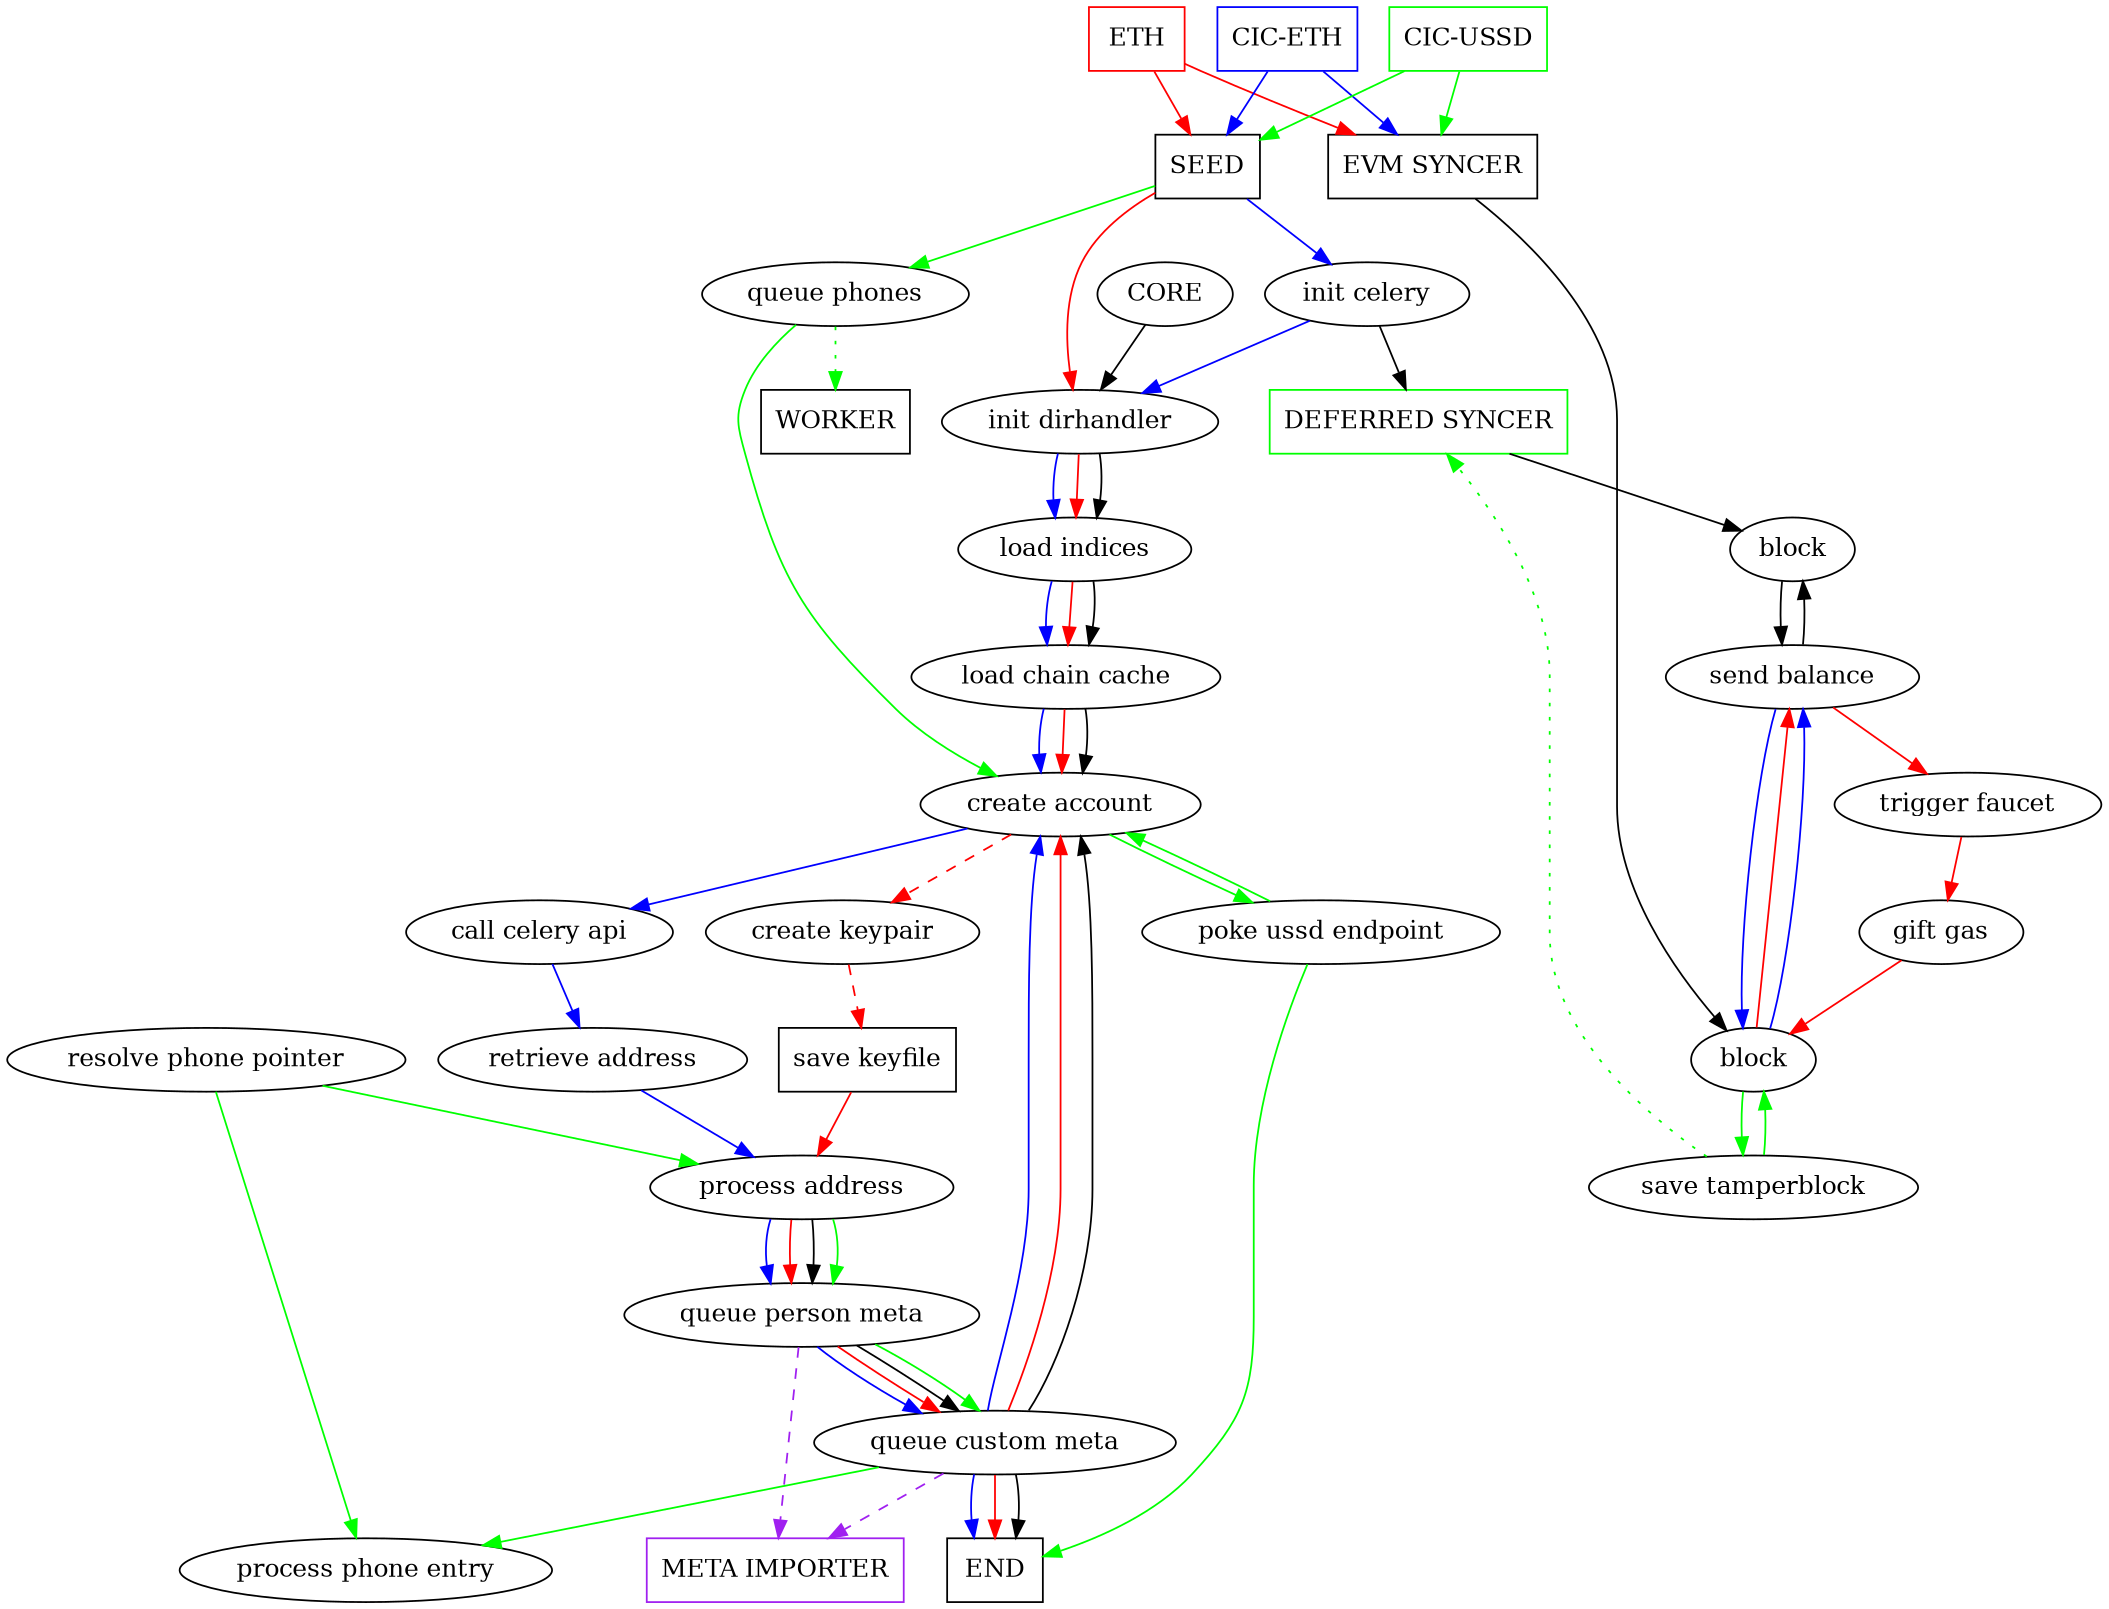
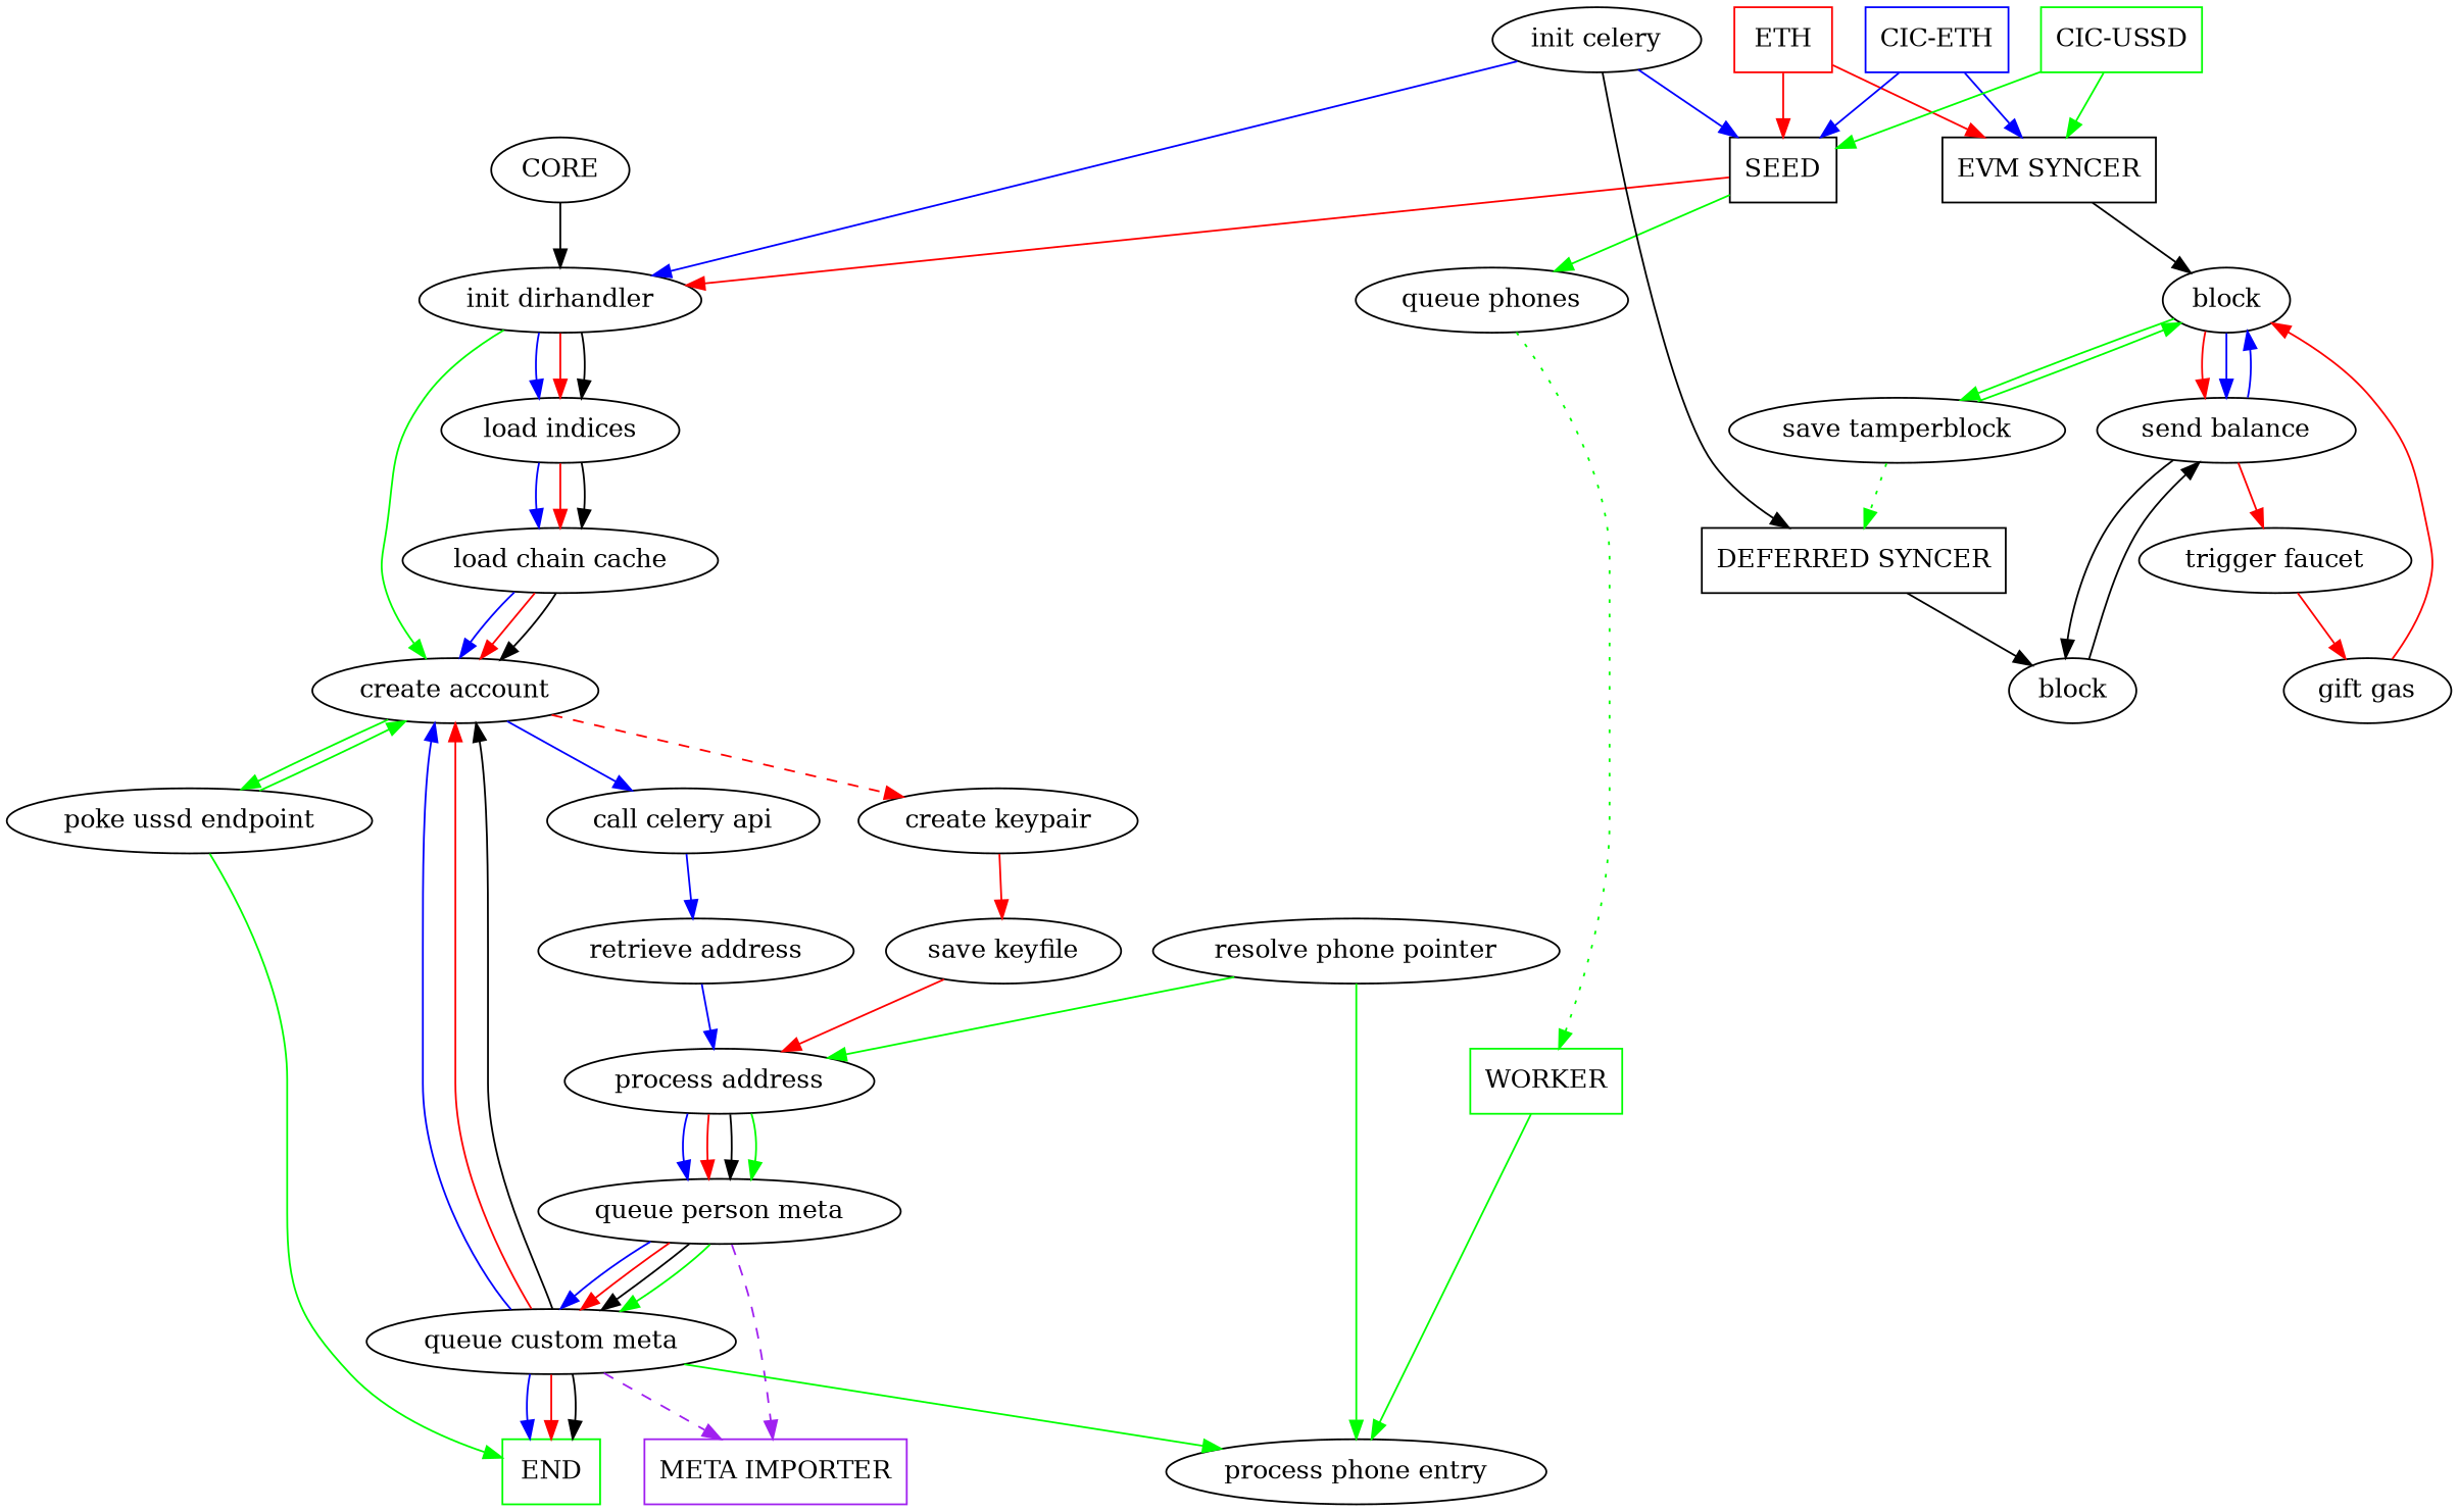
  digraph {
    edge [color=red]
    ETH [color=red shape=rectangle]
    SEED [shape=rectangle]
    n3 [label="EVM SYNCER" shape=rectangle]
    n4 [label="init dirhandler"]
    n5 [label="queue phones"]
    n6 [label="init celery"]
    block
    n8 [color=blue label="CIC-ETH" shape=rectangle]
    n9 [color=green label="CIC-USSD" shape=rectangle]
    n10 [label="load indices"]
    CORE
-   n12 [label="DEFERRED SYNCER" shape=rectangle color=green]
+   n12 [label="DEFERRED SYNCER" shape=rectangle]
    n13 [label=block]
    n14 [color=purple label="META IMPORTER" shape=rectangle]
    n15 [label="create account"]
-   n16 [color=black label=WORKER shape=rectangle]
+   n16 [color=green label=WORKER shape=rectangle]
    n17 [label="create keypair"]
    n18 [label="call celery api"]
    n19 [label="poke ussd endpoint"]
    n20 [label="process phone entry"]
    n21 [label="load chain cache"]
-   n22 [label="save keyfile" shape=box]
+   n22 [label="save keyfile"]
    n23 [label="retrieve address"]
-   n24 [label=END shape=rectangle]
+   n24 [label=END shape=rectangle color=green]
    n25 [label="process address"]
    n26 [label="queue person meta"]
    n27 [label="queue custom meta"]
    n28 [label="resolve phone pointer"]
    n29 [label="send balance"]
    n30 [label="save tamperblock"]
    n31 [label="trigger faucet"]
    n32 [label="gift gas"]
    ETH -> SEED
    ETH -> n3
    SEED -> n4
    SEED -> n5 [color=green]
-   SEED -> n6 [color=blue]
+   n6 -> SEED [color=blue]
    n3 -> block [color=""]
    n4 -> n10 [color=blue]
    n4 -> n10
    n4 -> n10 [color=black]
-   n5 -> n15 [color=green]
+   n4 -> n15 [color=green]
    n5 -> n16 [color=green style=dotted]
    n6 -> n4 [color=blue]
    n6 -> n12 [color=""]
    block -> n29
    block -> n29 [color=blue]
    block -> n30 [color=green]
    n8 -> SEED [color=blue]
    n8 -> n3 [color=blue]
    n9 -> SEED [color=green]
    n9 -> n3 [color=green]
    n10 -> n21 [color=blue]
    n10 -> n21
    n10 -> n21 [color=black]
    CORE -> n4 [color=""]
    n12 -> n13 [color=""]
    n13 -> n29 [color=""]
    n15 -> n17 [style=dashed]
    n15 -> n18 [color=blue]
    n15 -> n19 [color=green]
-   n17 -> n22 [style=dashed]
+   n16 -> n20 [color=green]
+   n17 -> n22
    n18 -> n23 [color=blue]
    n19 -> n15 [color=green]
    n19 -> n24 [color=green]
    n21 -> n15 [color=blue]
    n21 -> n15
    n21 -> n15 [color=black]
    n22 -> n25
    n23 -> n25 [color=blue]
    n25 -> n26 [color=blue]
    n25 -> n26
    n25 -> n26 [color=black]
    n25 -> n26 [color=green]
    n26 -> n14 [color=purple style=dashed]
    n26 -> n27 [color=blue]
    n26 -> n27
    n26 -> n27 [color=black]
    n26 -> n27 [color=green]
    n27 -> n14 [color=purple style=dashed]
    n27 -> n15 [color=blue]
    n27 -> n15
    n27 -> n15 [color=black]
    n27 -> n20 [color=green]
    n27 -> n24 [color=blue]
    n27 -> n24
    n27 -> n24 [color=black]
    n28 -> n20 [color=green]
    n28 -> n25 [color=green]
    n29 -> block [color=blue]
    n29 -> n13 [color=""]
    n29 -> n31
    n30 -> block [color=green]
    n30 -> n12 [color=green style=dotted]
    n31 -> n32
    n32 -> block
  }
